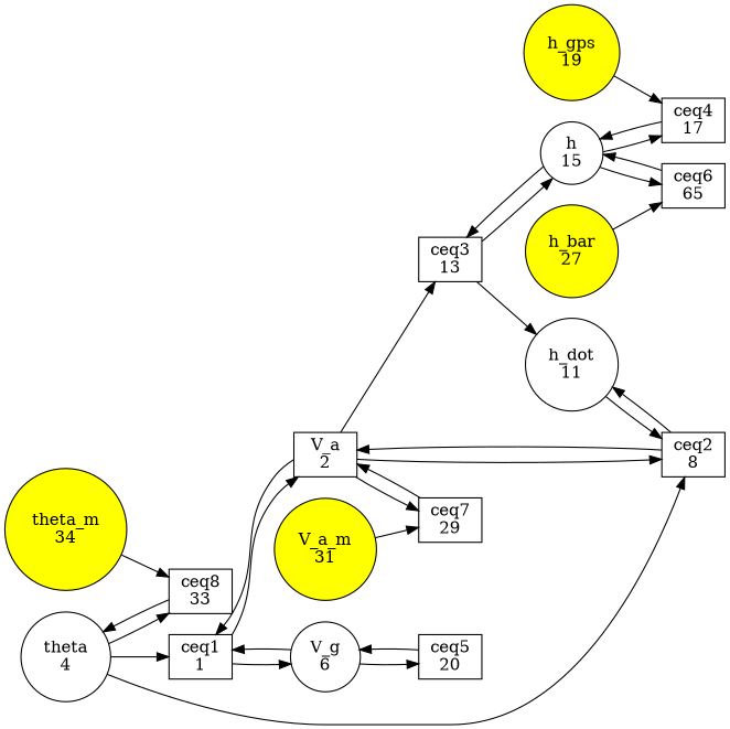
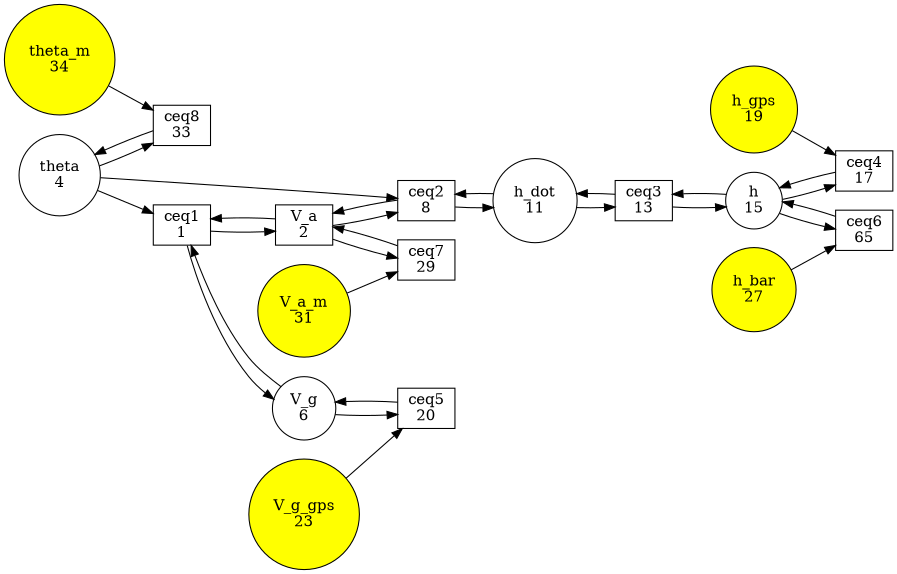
  digraph {
    rankdir=LR
    node [fillcolor=white shape=box style=filled]
    edge [penwidth=1]
    n1 [label="ceq1\n1"]
    n2 [label="V_a\n2"]
    n3 [label="V_g\n6" shape=circle]
    n4 [label="ceq2\n8"]
    n5 [label="ceq7\n29"]
    n6 [label="ceq5\n20"]
    n7 [label="h_dot\n11" shape=circle]
    n8 [label="ceq3\n13"]
    n9 [label="h\n15" shape=circle]
    n10 [label="ceq4\n17"]
    n11 [label="ceq6\n65"]
    n12 [label="ceq8\n33"]
    n13 [label="theta\n4" shape=circle]
    n14 [fillcolor=yellow label="h_gps\n19" shape=circle]
+   n15 [fillcolor=yellow label="V_g_gps\n23" shape=circle]
    n16 [fillcolor=yellow label="h_bar\n27" shape=circle]
    n17 [fillcolor=yellow label="V_a_m\n31" shape=circle]
    n18 [fillcolor=yellow label="theta_m\n34" shape=circle]
    n1 -> n2
    n1 -> n3
    n2 -> n1
    n2 -> n4
    n2 -> n5
    n3 -> n1
    n3 -> n6
    n4 -> n2
    n4 -> n7
    n5 -> n2
    n6 -> n3
    n7 -> n4
-   n2 -> n8
+   n7 -> n8
    n8 -> n7
    n8 -> n9
    n9 -> n8
    n9 -> n10
    n9 -> n11
    n10 -> n9
    n11 -> n9
    n12 -> n13
    n13 -> n1
    n13 -> n4
    n13 -> n12
    n14 -> n10
+   n15 -> n6
    n16 -> n11
    n17 -> n5
    n18 -> n12
  }
